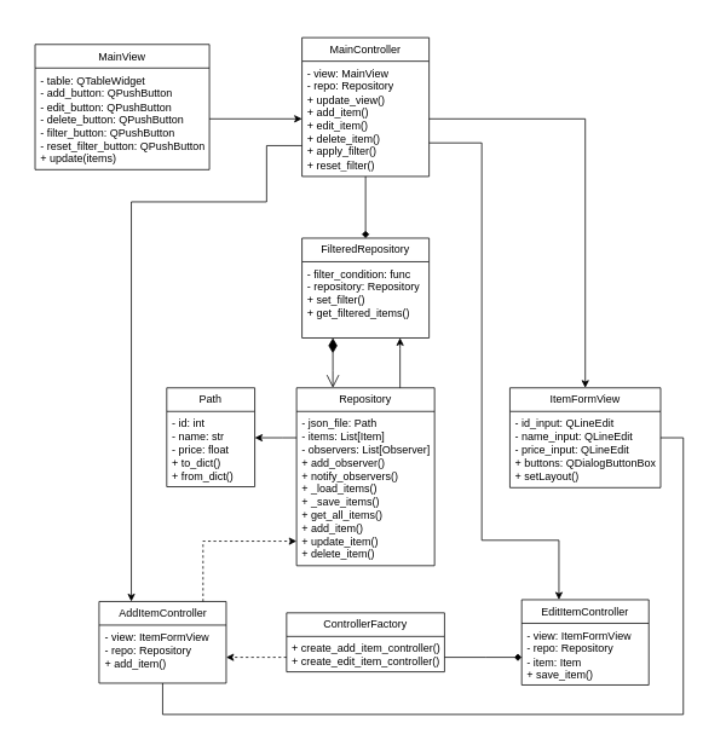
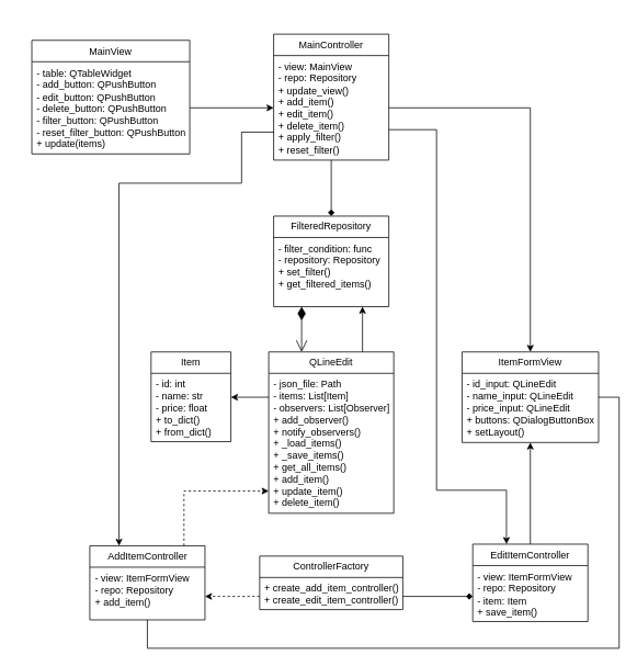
  <mxCell id="0" />
  <mxCell id="1" parent="0" />
  <mxCell id="2" value="MainView" style="swimlane;fontStyle=0;childLayout=stackLayout;horizontal=1;startSize=26;fillColor=none;horizontalStack=0;resizeParent=1;resizeParentMax=0;resizeLast=0;collapsible=1;marginBottom=0;whiteSpace=wrap;html=1;" vertex="1" parent="1"><mxGeometry x="38" y="48.5" width="192" height="138" as="geometry" /></mxCell>
  <mxCell id="3" value="- table: QTableWidget&lt;div&gt;- add_button: QPushButton&lt;/div&gt;&lt;div&gt;- edit_button: QPushButton&lt;/div&gt;&lt;div&gt;&lt;span style=&quot;background-color: initial;&quot;&gt;- delete_button: QPushButton&lt;/span&gt;&lt;br&gt;&lt;/div&gt;&lt;div&gt;&lt;span style=&quot;background-color: initial;&quot;&gt;- filter_button: QPushButton&lt;/span&gt;&lt;br&gt;&lt;/div&gt;&lt;div&gt;&lt;span style=&quot;background-color: initial;&quot;&gt;- reset_filter_button: QPushButton&lt;/span&gt;&lt;br&gt;&lt;/div&gt;&lt;div&gt;&lt;span style=&quot;background-color: initial;&quot;&gt;+ update(items)&lt;/span&gt;&lt;br&gt;&lt;/div&gt;" style="text;strokeColor=none;fillColor=none;align=left;verticalAlign=top;spacingLeft=4;spacingRight=4;overflow=hidden;rotatable=0;points=[[0,0.5],[1,0.5]];portConstraint=eastwest;whiteSpace=wrap;html=1;" vertex="1" parent="2"><mxGeometry y="26" width="192" height="112" as="geometry" /></mxCell>
  <mxCell id="4" style="edgeStyle=orthogonalEdgeStyle;rounded=0;orthogonalLoop=1;jettySize=auto;html=1;entryX=0.5;entryY=0;entryDx=0;entryDy=0;endArrow=diamond;" edge="1" parent="1" source="6" target="8"><mxGeometry relative="1" as="geometry" /></mxCell>
  <mxCell id="5" style="edgeStyle=orthogonalEdgeStyle;rounded=0;orthogonalLoop=1;jettySize=auto;html=1;" edge="1" parent="1" source="6" target="27"><mxGeometry relative="1" as="geometry"><Array as="points"><mxPoint x="530" y="157" /><mxPoint x="530" y="595" /><mxPoint x="615" y="595" /></Array></mxGeometry></mxCell>
  <mxCell id="6" value="MainController" style="swimlane;fontStyle=0;childLayout=stackLayout;horizontal=1;startSize=26;fillColor=none;horizontalStack=0;resizeParent=1;resizeParentMax=0;resizeLast=0;collapsible=1;marginBottom=0;whiteSpace=wrap;html=1;" vertex="1" parent="1"><mxGeometry x="332" y="41" width="140" height="153" as="geometry" /></mxCell>
  <mxCell id="7" value="- view: MainView&lt;div&gt;- repo: Repository&lt;br&gt;&lt;/div&gt;&lt;div&gt;&lt;div&gt;+ update_view()&lt;/div&gt;&lt;/div&gt;&lt;div&gt;&lt;div&gt;+ add_item()&lt;/div&gt;&lt;/div&gt;&lt;div&gt;&lt;div&gt;+ edit_item()&lt;/div&gt;&lt;/div&gt;&lt;div&gt;+ delete_item()&lt;br&gt;&lt;/div&gt;&lt;div&gt;+ apply_filter()&lt;/div&gt;&lt;div&gt;&lt;span style=&quot;background-color: initial;&quot;&gt;+ reset_filter()&lt;/span&gt;&lt;/div&gt;" style="text;strokeColor=none;fillColor=none;align=left;verticalAlign=top;spacingLeft=4;spacingRight=4;overflow=hidden;rotatable=0;points=[[0,0.5],[1,0.5]];portConstraint=eastwest;whiteSpace=wrap;html=1;" vertex="1" parent="6"><mxGeometry y="26" width="140" height="127" as="geometry" /></mxCell>
  <mxCell id="8" value="FilteredRepository" style="swimlane;fontStyle=0;childLayout=stackLayout;horizontal=1;startSize=26;fillColor=none;horizontalStack=0;resizeParent=1;resizeParentMax=0;resizeLast=0;collapsible=1;marginBottom=0;whiteSpace=wrap;html=1;" vertex="1" parent="1"><mxGeometry x="332" y="262" width="140" height="110" as="geometry" /></mxCell>
  <mxCell id="9" value="- filter_condition: func&lt;div&gt;- repository: Repository&lt;/div&gt;&lt;div&gt;+ set_filter()&lt;/div&gt;&lt;div&gt;+ get_filtered_items()&lt;/div&gt;" style="text;strokeColor=none;fillColor=none;align=left;verticalAlign=top;spacingLeft=4;spacingRight=4;overflow=hidden;rotatable=0;points=[[0,0.5],[1,0.5]];portConstraint=eastwest;whiteSpace=wrap;html=1;" vertex="1" parent="8"><mxGeometry y="26" width="140" height="84" as="geometry" /></mxCell>
  <mxCell id="10" style="edgeStyle=orthogonalEdgeStyle;rounded=0;orthogonalLoop=1;jettySize=auto;html=1;" edge="1" parent="1" source="12" target="14"><mxGeometry relative="1" as="geometry"><Array as="points"><mxPoint x="311" y="482" /><mxPoint x="311" y="482" /></Array></mxGeometry></mxCell>
  <mxCell id="11" style="edgeStyle=orthogonalEdgeStyle;rounded=0;orthogonalLoop=1;jettySize=auto;html=1;exitX=0.75;exitY=0;exitDx=0;exitDy=0;" edge="1" parent="1" source="12" target="8"><mxGeometry relative="1" as="geometry"><Array as="points"><mxPoint x="440" y="384" /><mxPoint x="440" y="384" /></Array></mxGeometry></mxCell>
- <mxCell id="12" value="Repository " style="swimlane;fontStyle=0;childLayout=stackLayout;horizontal=1;startSize=26;fillColor=none;horizontalStack=0;resizeParent=1;resizeParentMax=0;resizeLast=0;collapsible=1;marginBottom=0;whiteSpace=wrap;html=1;" vertex="1" parent="1"><mxGeometry x="326" y="427" width="152" height="196" as="geometry" /></mxCell>
+ <mxCell id="12" value="QLineEdit " style="swimlane;fontStyle=0;childLayout=stackLayout;horizontal=1;startSize=26;fillColor=none;horizontalStack=0;resizeParent=1;resizeParentMax=0;resizeLast=0;collapsible=1;marginBottom=0;whiteSpace=wrap;html=1;" vertex="1" parent="1"><mxGeometry x="326" y="427" width="152" height="196" as="geometry" /></mxCell>
  <mxCell id="13" value="- json_file: Path&lt;div&gt;- items: List[Item]&lt;/div&gt;&lt;div&gt;- observers: List[Observer]&lt;/div&gt;&lt;div&gt;+ add_observer()&lt;/div&gt;&lt;div&gt;+ notify_observers()&lt;/div&gt;&lt;div&gt;+ _load_items()&lt;/div&gt;&lt;div&gt;+ _save_items()&lt;/div&gt;&lt;div&gt;+ get_all_items()&lt;/div&gt;&lt;div&gt;+ add_item()&lt;/div&gt;&lt;div&gt;+ update_item()&lt;/div&gt;&lt;div&gt;+ delete_item()&lt;/div&gt;" style="text;strokeColor=none;fillColor=none;align=left;verticalAlign=top;spacingLeft=4;spacingRight=4;overflow=hidden;rotatable=0;points=[[0,0.5],[1,0.5]];portConstraint=eastwest;whiteSpace=wrap;html=1;" vertex="1" parent="12"><mxGeometry y="26" width="152" height="170" as="geometry" /></mxCell>
- <mxCell id="14" value="Path" style="swimlane;fontStyle=0;childLayout=stackLayout;horizontal=1;startSize=26;fillColor=none;horizontalStack=0;resizeParent=1;resizeParentMax=0;resizeLast=0;collapsible=1;marginBottom=0;whiteSpace=wrap;html=1;" vertex="1" parent="1"><mxGeometry x="183" y="427" width="97" height="109" as="geometry" /></mxCell>
+ <mxCell id="14" value="Item" style="swimlane;fontStyle=0;childLayout=stackLayout;horizontal=1;startSize=26;fillColor=none;horizontalStack=0;resizeParent=1;resizeParentMax=0;resizeLast=0;collapsible=1;marginBottom=0;whiteSpace=wrap;html=1;" vertex="1" parent="1"><mxGeometry x="183" y="427" width="97" height="109" as="geometry" /></mxCell>
  <mxCell id="15" value="- id: int&lt;div&gt;- name: str&lt;/div&gt;&lt;div&gt;- price: float&lt;/div&gt;&lt;div&gt;+ to_dict()&lt;/div&gt;&lt;div&gt;+ from_dict()&lt;/div&gt;" style="text;strokeColor=none;fillColor=none;align=left;verticalAlign=top;spacingLeft=4;spacingRight=4;overflow=hidden;rotatable=0;points=[[0,0.5],[1,0.5]];portConstraint=eastwest;whiteSpace=wrap;html=1;" vertex="1" parent="14"><mxGeometry y="26" width="97" height="83" as="geometry" /></mxCell>
  <mxCell id="16" value="ItemFormView" style="swimlane;fontStyle=0;childLayout=stackLayout;horizontal=1;startSize=26;fillColor=none;horizontalStack=0;resizeParent=1;resizeParentMax=0;resizeLast=0;collapsible=1;marginBottom=0;whiteSpace=wrap;html=1;" vertex="1" parent="1"><mxGeometry x="561" y="427" width="166" height="110" as="geometry" /></mxCell>
  <mxCell id="17" value="- id_input: QLineEdit&lt;div&gt;- name_input: QLineEdit&lt;br&gt;&lt;/div&gt;&lt;div&gt;- price_input: QLineEdit&lt;br&gt;&lt;/div&gt;&lt;div&gt;+ buttons: QDialogButtonBox&lt;br&gt;&lt;/div&gt;&lt;div&gt;+ setLayout()&lt;br&gt;&lt;/div&gt;" style="text;strokeColor=none;fillColor=none;align=left;verticalAlign=top;spacingLeft=4;spacingRight=4;overflow=hidden;rotatable=0;points=[[0,0.5],[1,0.5]];portConstraint=eastwest;whiteSpace=wrap;html=1;" vertex="1" parent="16"><mxGeometry y="26" width="166" height="84" as="geometry" /></mxCell>
  <mxCell id="18" style="edgeStyle=orthogonalEdgeStyle;rounded=0;orthogonalLoop=1;jettySize=auto;html=1;dashed=1;" edge="1" parent="1" source="20" target="24"><mxGeometry relative="1" as="geometry"><Array as="points"><mxPoint x="290" y="724" /><mxPoint x="290" y="724" /></Array></mxGeometry></mxCell>
  <mxCell id="19" style="edgeStyle=orthogonalEdgeStyle;rounded=0;orthogonalLoop=1;jettySize=auto;html=1;endArrow=diamond;" edge="1" parent="1" source="20" target="27"><mxGeometry relative="1" as="geometry"><Array as="points"><mxPoint x="534" y="724" /><mxPoint x="534" y="724" /></Array></mxGeometry></mxCell>
  <mxCell id="20" value="ControllerFactory" style="swimlane;fontStyle=0;childLayout=stackLayout;horizontal=1;startSize=26;fillColor=none;horizontalStack=0;resizeParent=1;resizeParentMax=0;resizeLast=0;collapsible=1;marginBottom=0;whiteSpace=wrap;html=1;" vertex="1" parent="1"><mxGeometry x="315" y="675" width="174" height="65" as="geometry" /></mxCell>
  <mxCell id="21" value="+ create_add_item_controller()&lt;div&gt;+ create_edit_item_controller()&lt;br&gt;&lt;/div&gt;" style="text;strokeColor=none;fillColor=none;align=left;verticalAlign=top;spacingLeft=4;spacingRight=4;overflow=hidden;rotatable=0;points=[[0,0.5],[1,0.5]];portConstraint=eastwest;whiteSpace=wrap;html=1;" vertex="1" parent="20"><mxGeometry y="26" width="174" height="39" as="geometry" /></mxCell>
  <mxCell id="22" style="edgeStyle=orthogonalEdgeStyle;rounded=0;orthogonalLoop=1;jettySize=auto;html=1;endArrow=none;" edge="1" parent="1" source="24" target="16"><mxGeometry relative="1" as="geometry"><Array as="points"><mxPoint x="179" y="787" /><mxPoint x="752" y="787" /><mxPoint x="752" y="482" /></Array></mxGeometry></mxCell>
  <mxCell id="23" style="edgeStyle=orthogonalEdgeStyle;rounded=0;orthogonalLoop=1;jettySize=auto;html=1;dashed=1;" edge="1" parent="1" source="24" target="12"><mxGeometry relative="1" as="geometry"><Array as="points"><mxPoint x="223" y="596" /></Array></mxGeometry></mxCell>
  <mxCell id="24" value="AddItemController" style="swimlane;fontStyle=0;childLayout=stackLayout;horizontal=1;startSize=26;fillColor=none;horizontalStack=0;resizeParent=1;resizeParentMax=0;resizeLast=0;collapsible=1;marginBottom=0;whiteSpace=wrap;html=1;" vertex="1" parent="1"><mxGeometry x="108.5" y="662.5" width="140" height="90" as="geometry" /></mxCell>
  <mxCell id="25" value="- view: ItemFormView&lt;div&gt;- repo: Repository&lt;/div&gt;&lt;div&gt;+ add_item()&lt;/div&gt;" style="text;strokeColor=none;fillColor=none;align=left;verticalAlign=top;spacingLeft=4;spacingRight=4;overflow=hidden;rotatable=0;points=[[0,0.5],[1,0.5]];portConstraint=eastwest;whiteSpace=wrap;html=1;" vertex="1" parent="24"><mxGeometry y="26" width="140" height="64" as="geometry" /></mxCell>
+ <mxCell id="26" style="edgeStyle=orthogonalEdgeStyle;rounded=0;orthogonalLoop=1;jettySize=auto;html=1;" edge="1" parent="1" source="27" target="16"><mxGeometry relative="1" as="geometry" /></mxCell>
  <mxCell id="27" value="EditItemController    " style="swimlane;fontStyle=0;childLayout=stackLayout;horizontal=1;startSize=26;fillColor=none;horizontalStack=0;resizeParent=1;resizeParentMax=0;resizeLast=0;collapsible=1;marginBottom=0;whiteSpace=wrap;html=1;" vertex="1" parent="1"><mxGeometry x="574" y="660.5" width="140" height="94" as="geometry" /></mxCell>
  <mxCell id="28" value="- view: ItemFormView&lt;div&gt;- repo: Repository&lt;/div&gt;&lt;div&gt;- item: Item&lt;/div&gt;&lt;div&gt;+ save_item()&lt;/div&gt;" style="text;strokeColor=none;fillColor=none;align=left;verticalAlign=top;spacingLeft=4;spacingRight=4;overflow=hidden;rotatable=0;points=[[0,0.5],[1,0.5]];portConstraint=eastwest;whiteSpace=wrap;html=1;" vertex="1" parent="27"><mxGeometry y="26" width="140" height="68" as="geometry" /></mxCell>
  <mxCell id="29" value="" style="endArrow=open;html=1;endSize=12;startArrow=diamondThin;startSize=14;startFill=1;edgeStyle=orthogonalEdgeStyle;align=left;verticalAlign=bottom;rounded=0;" edge="1" parent="1" source="8" target="12"><mxGeometry x="-1" y="3" relative="1" as="geometry"><mxPoint x="289" y="399" as="sourcePoint" /><mxPoint x="449" y="399" as="targetPoint" /><Array as="points"><mxPoint x="366" y="408" /><mxPoint x="366" y="408" /></Array></mxGeometry></mxCell>
  <mxCell id="30" style="edgeStyle=orthogonalEdgeStyle;rounded=0;orthogonalLoop=1;jettySize=auto;html=1;" edge="1" parent="1" source="3" target="7"><mxGeometry relative="1" as="geometry" /></mxCell>
  <mxCell id="31" style="edgeStyle=orthogonalEdgeStyle;rounded=0;orthogonalLoop=1;jettySize=auto;html=1;" edge="1" parent="1" source="7" target="16"><mxGeometry relative="1" as="geometry" /></mxCell>
  <mxCell id="32" style="edgeStyle=orthogonalEdgeStyle;rounded=0;orthogonalLoop=1;jettySize=auto;html=1;" edge="1" parent="1" source="7" target="24"><mxGeometry relative="1" as="geometry"><mxPoint x="506" y="443" as="targetPoint" /><Array as="points"><mxPoint x="293" y="160" /><mxPoint x="293" y="222" /><mxPoint x="144" y="222" /></Array></mxGeometry></mxCell>
  <mxCell id="33" value="&amp;nbsp;&lt;div&gt;&lt;br&gt;&lt;/div&gt;" style="text;html=1;align=center;verticalAlign=middle;resizable=0;points=[];autosize=1;strokeColor=none;fillColor=none;" vertex="1" parent="1"><mxGeometry x="20" y="95" width="21" height="41" as="geometry" /></mxCell>
  <mxCell id="34" value="&amp;nbsp;" style="text;html=1;align=center;verticalAlign=middle;resizable=0;points=[];autosize=1;strokeColor=none;fillColor=none;" vertex="1" parent="1"><mxGeometry x="394" y="20" width="21" height="26" as="geometry" /></mxCell>
